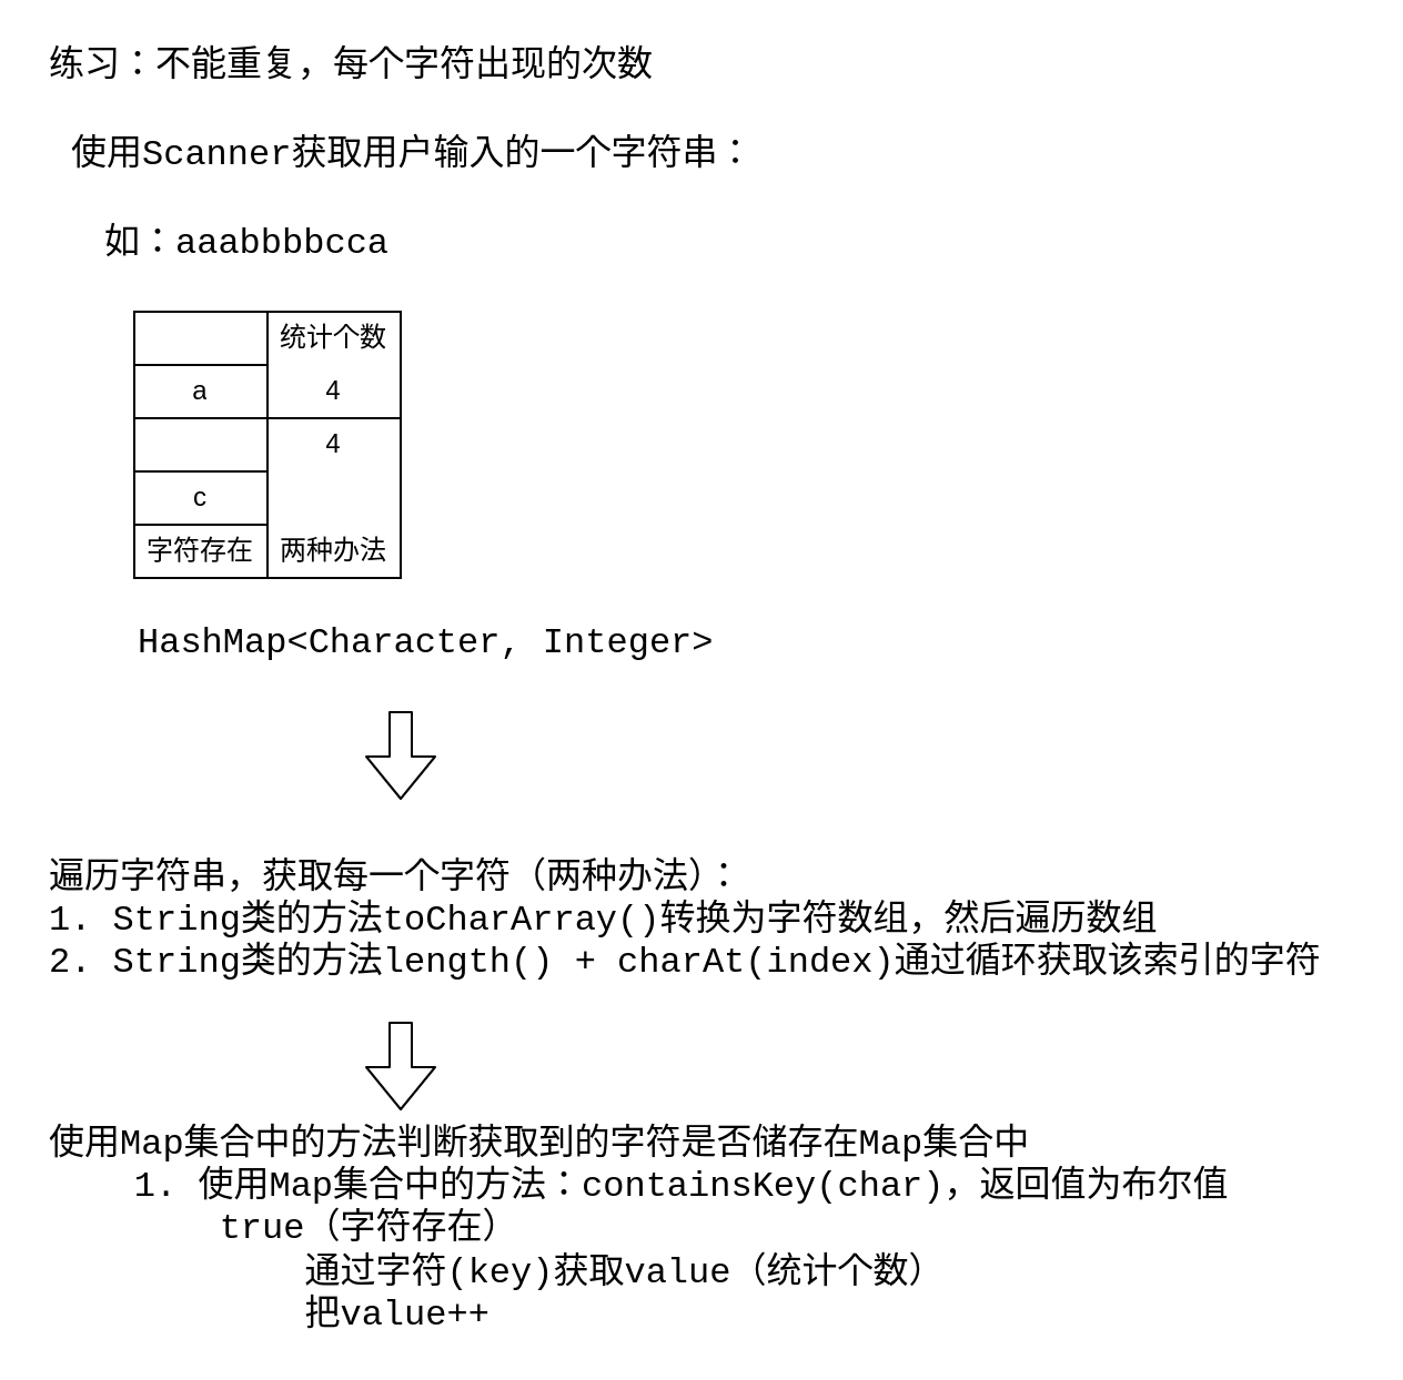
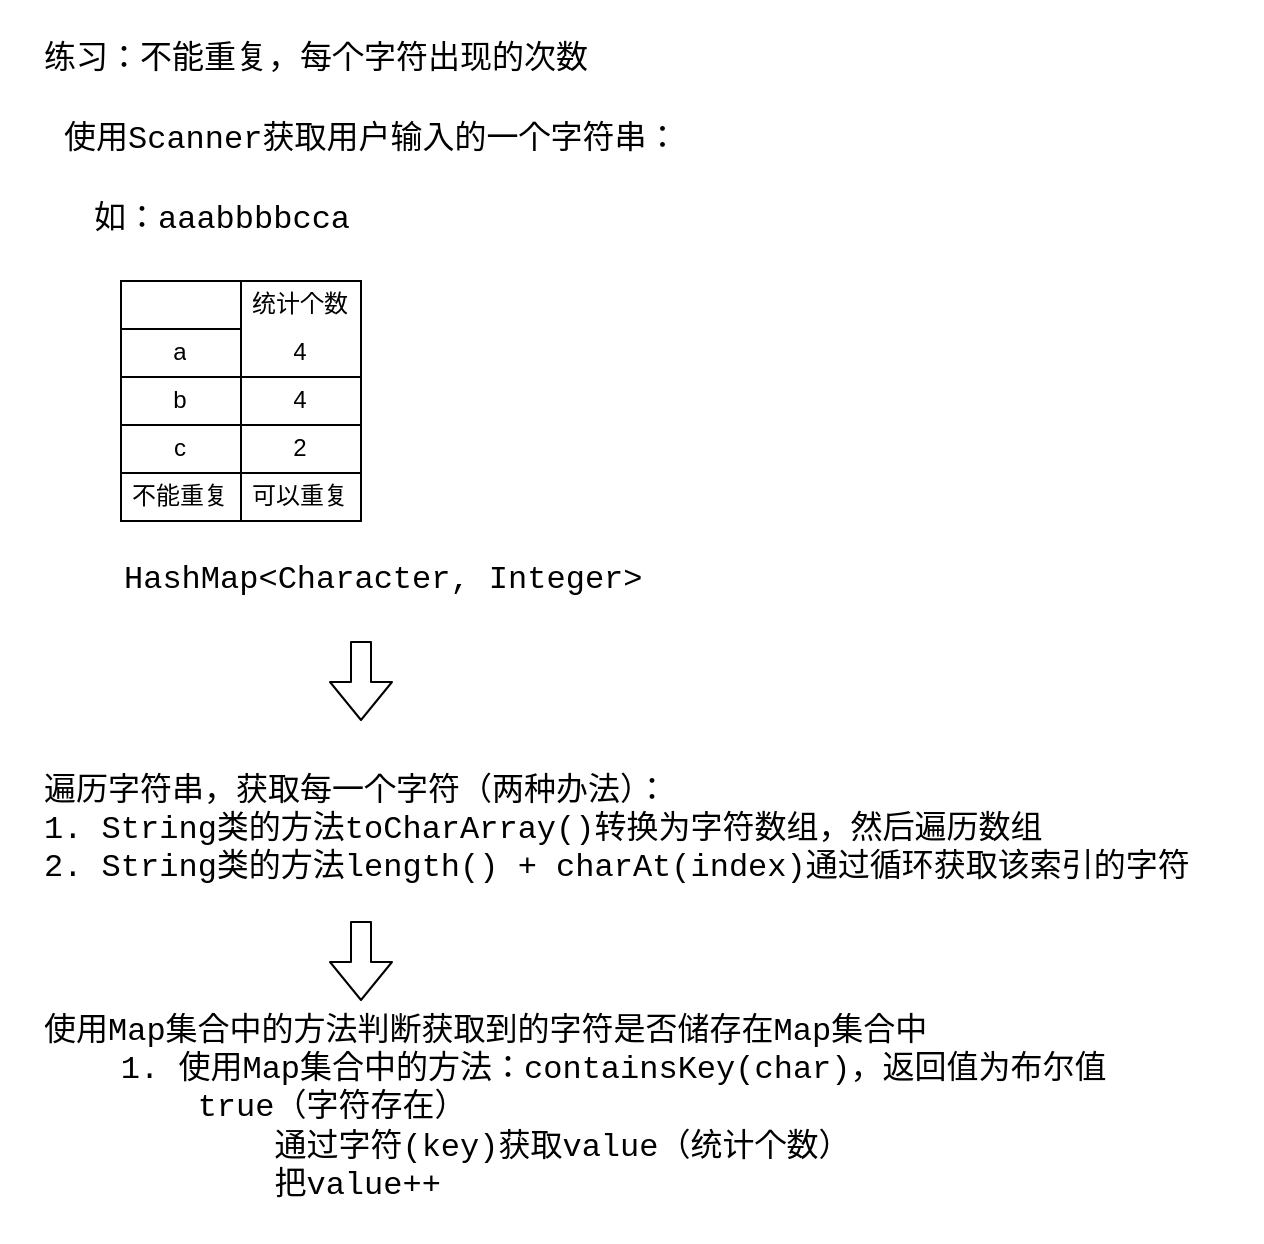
  <mxCell id="0" />
  <mxCell id="1" parent="0" />
  <mxCell id="2" value="&lt;font style=&quot;font-size: 16px;&quot;&gt;练习：不能重复，每个字符出现的次数&lt;br style=&quot;font-size: 16px;&quot;&gt;&lt;/font&gt;" style="text;html=1;align=left;verticalAlign=middle;resizable=0;points=[];autosize=1;fontFamily=Courier New;fontSize=16;" vertex="1" parent="1"><mxGeometry width="350" height="20" as="geometry" x="20" y="20" /></mxCell>
  <mxCell id="3" value="使用Scanner获取用户输入的一个字符串：" style="text;html=1;align=left;verticalAlign=middle;resizable=0;points=[];autosize=1;fontFamily=Courier New;fontSize=16;" vertex="1" parent="1"><mxGeometry x="30" y="60" width="320" height="20" as="geometry" /></mxCell>
  <mxCell id="4" value="如：aaabbbbcca" style="text;html=1;align=left;verticalAlign=middle;resizable=0;points=[];autosize=1;fontFamily=Courier New;fontSize=16;" vertex="1" parent="1"><mxGeometry x="45" y="100" width="140" height="20" as="geometry" /></mxCell>
  <mxCell id="5" value="" style="shape=table;html=1;whiteSpace=wrap;startSize=0;container=1;collapsible=0;childLayout=tableLayout;" vertex="1" parent="1"><mxGeometry x="60" y="140" width="120" height="120" as="geometry" /></mxCell>
  <mxCell id="6" value="" style="shape=partialRectangle;html=1;whiteSpace=wrap;collapsible=0;dropTarget=0;pointerEvents=0;fillColor=none;top=0;left=0;bottom=0;right=0;points=[[0,0.5],[1,0.5]];portConstraint=eastwest;" vertex="1" parent="5"><mxGeometry width="120" height="24" as="geometry" /></mxCell>
  <mxCell id="7" value="统计个数" style="shape=partialRectangle;html=1;whiteSpace=wrap;connectable=0;overflow=hidden;fillColor=none;top=0;left=0;bottom=0;right=0;" vertex="1" parent="6"><mxGeometry x="60" width="60" height="24" as="geometry" /></mxCell>
  <mxCell id="8" value="" style="shape=partialRectangle;html=1;whiteSpace=wrap;collapsible=0;dropTarget=0;pointerEvents=0;fillColor=none;top=0;left=0;bottom=0;right=0;points=[[0,0.5],[1,0.5]];portConstraint=eastwest;" vertex="1" parent="5"><mxGeometry y="24" width="120" height="24" as="geometry" /></mxCell>
  <mxCell id="9" value="a" style="shape=partialRectangle;html=1;whiteSpace=wrap;connectable=0;overflow=hidden;fillColor=none;top=0;left=0;bottom=0;right=0;" vertex="1" parent="8"><mxGeometry width="60" height="24" as="geometry" /></mxCell>
  <mxCell id="10" value="4" style="shape=partialRectangle;html=1;whiteSpace=wrap;connectable=0;overflow=hidden;fillColor=none;top=0;left=0;bottom=0;right=0;" vertex="1" parent="8"><mxGeometry x="60" width="60" height="24" as="geometry" /></mxCell>
  <mxCell id="11" value="" style="shape=partialRectangle;html=1;whiteSpace=wrap;collapsible=0;dropTarget=0;pointerEvents=0;fillColor=none;top=0;left=0;bottom=0;right=0;points=[[0,0.5],[1,0.5]];portConstraint=eastwest;" vertex="1" parent="5"><mxGeometry y="48" width="120" height="24" as="geometry" /></mxCell>
+ <mxCell id="12" value="b" style="shape=partialRectangle;html=1;whiteSpace=wrap;connectable=0;overflow=hidden;fillColor=none;top=0;left=0;bottom=0;right=0;" vertex="1" parent="11"><mxGeometry width="60" height="24" as="geometry" /></mxCell>
  <mxCell id="13" value="4" style="shape=partialRectangle;html=1;whiteSpace=wrap;connectable=0;overflow=hidden;fillColor=none;top=0;left=0;bottom=0;right=0;" vertex="1" parent="11"><mxGeometry x="60" width="60" height="24" as="geometry" /></mxCell>
  <mxCell id="14" value="" style="shape=partialRectangle;html=1;whiteSpace=wrap;collapsible=0;dropTarget=0;pointerEvents=0;fillColor=none;top=0;left=0;bottom=0;right=0;points=[[0,0.5],[1,0.5]];portConstraint=eastwest;" vertex="1" parent="5"><mxGeometry y="72" width="120" height="24" as="geometry" /></mxCell>
  <mxCell id="15" value="c" style="shape=partialRectangle;html=1;whiteSpace=wrap;connectable=0;overflow=hidden;fillColor=none;top=0;left=0;bottom=0;right=0;" vertex="1" parent="14"><mxGeometry width="60" height="24" as="geometry" /></mxCell>
+ <mxCell id="16" value="2" style="shape=partialRectangle;html=1;whiteSpace=wrap;connectable=0;overflow=hidden;fillColor=none;top=0;left=0;bottom=0;right=0;" vertex="1" parent="14"><mxGeometry x="60" width="60" height="24" as="geometry" /></mxCell>
  <mxCell id="17" value="" style="shape=partialRectangle;html=1;whiteSpace=wrap;collapsible=0;dropTarget=0;pointerEvents=0;fillColor=none;top=0;left=0;bottom=0;right=0;points=[[0,0.5],[1,0.5]];portConstraint=eastwest;" vertex="1" parent="5"><mxGeometry y="96" width="120" height="24" as="geometry" /></mxCell>
- <mxCell id="18" value="字符存在" style="shape=partialRectangle;html=1;whiteSpace=wrap;connectable=0;overflow=hidden;fillColor=none;top=0;left=0;bottom=0;right=0;" vertex="1" parent="17"><mxGeometry width="60" height="24" as="geometry" /></mxCell>
- <mxCell id="19" value="两种办法" style="shape=partialRectangle;html=1;whiteSpace=wrap;connectable=0;overflow=hidden;fillColor=none;top=0;left=0;bottom=0;right=0;" vertex="1" parent="17"><mxGeometry x="60" width="60" height="24" as="geometry" /></mxCell>
+ <mxCell id="18" value="不能重复" style="shape=partialRectangle;html=1;whiteSpace=wrap;connectable=0;overflow=hidden;fillColor=none;top=0;left=0;bottom=0;right=0;" vertex="1" parent="17"><mxGeometry width="60" height="24" as="geometry" /></mxCell>
+ <mxCell id="19" value="可以重复" style="shape=partialRectangle;html=1;whiteSpace=wrap;connectable=0;overflow=hidden;fillColor=none;top=0;left=0;bottom=0;right=0;" vertex="1" parent="17"><mxGeometry x="60" width="60" height="24" as="geometry" /></mxCell>
  <mxCell id="20" value="HashMap&amp;lt;Character, Integer&amp;gt;" style="text;html=1;align=left;verticalAlign=middle;resizable=0;points=[];autosize=1;fontSize=16;fontFamily=Courier New;" vertex="1" parent="1"><mxGeometry x="60" y="280" width="270" height="20" as="geometry" /></mxCell>
  <mxCell id="21" value="" style="shape=flexArrow;endArrow=classic;html=1;fontFamily=Courier New;fontSize=16;" edge="1" parent="1"><mxGeometry width="50" height="50" relative="1" as="geometry"><mxPoint x="180" y="320" as="sourcePoint" /><mxPoint x="180" y="360" as="targetPoint" /></mxGeometry></mxCell>
  <mxCell id="22" value="遍历字符串，获取每一个字符（两种办法）：&lt;br&gt;1. String类的方法toCharArray()转换为字符数组，然后遍历数组&lt;br&gt;2. String类的方法length() + charAt(index)通过循环获取该索引的字符" style="text;html=1;align=left;verticalAlign=top;resizable=0;points=[];autosize=1;fontSize=16;fontFamily=Courier New;" vertex="1" parent="1"><mxGeometry y="380" width="590" height="60" as="geometry" x="20" /></mxCell>
  <mxCell id="23" value="" style="shape=flexArrow;endArrow=classic;html=1;fontFamily=Courier New;fontSize=16;" edge="1" parent="1"><mxGeometry width="50" height="50" relative="1" as="geometry"><mxPoint x="180" y="460" as="sourcePoint" /><mxPoint x="180" y="500" as="targetPoint" /></mxGeometry></mxCell>
  <mxCell id="24" value="使用Map集合中的方法判断获取到的字符是否储存在Map集合中&lt;br&gt;&amp;nbsp; &amp;nbsp; 1. 使用Map集合中的方法：containsKey(char)，返回值为布尔值&lt;br&gt;&amp;nbsp; &amp;nbsp; &amp;nbsp; &amp;nbsp; true（字符存在）&lt;br&gt;&amp;nbsp; &amp;nbsp; &amp;nbsp; &amp;nbsp; &amp;nbsp; &amp;nbsp; 通过字符(key)获取value（统计个数）&lt;br&gt;&amp;nbsp; &amp;nbsp; &amp;nbsp; &amp;nbsp; &amp;nbsp; &amp;nbsp; 把value++" style="text;html=1;align=left;verticalAlign=top;resizable=0;points=[];autosize=1;fontSize=16;fontFamily=Courier New;" vertex="1" parent="1"><mxGeometry y="500" width="550" height="100" as="geometry" x="20" /></mxCell>
